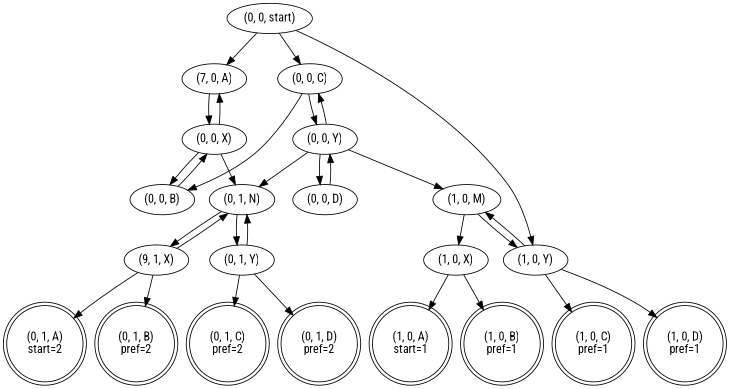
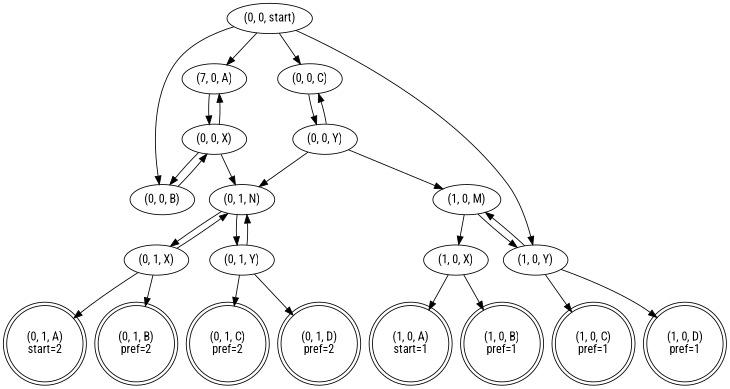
  digraph {
    fontname="Roboto Condensed"
    node [fontname="Roboto Condensed"]
    edge [fontname="Roboto Condensed"]
    n1 [label="(0, 0, start)"]
    n2 [label="(7, 0, A)"]
    n3 [label="(0, 0, B)"]
    n4 [label="(0, 0, C)"]
    n5 [label="(1, 0, Y)"]
    n6 [label="(0, 0, X)"]
    n7 [label="(0, 0, Y)"]
-   n8 [label="(0, 0, D)"]
    n9 [label="(0, 1, N)"]
    n10 [label="(1, 0, M)"]
-   n11 [label="(9, 1, X)"]
+   n11 [label="(0, 1, X)"]
    n12 [label="(0, 1, Y)"]
    n13 [label="(1, 0, X)"]
    n14 [fillcolor="#FFFFFFFF" label="(0, 1, A)\nstart=2" shape=doublecircle style=filled]
    n15 [fillcolor="#FFFFFFFF" label="(0, 1, B)\npref=2" shape=doublecircle style=filled]
    n16 [fillcolor="#FFFFFFFF" label="(0, 1, C)\npref=2" shape=doublecircle style=filled]
    n17 [fillcolor="#FFFFFFFF" label="(0, 1, D)\npref=2" shape=doublecircle style=filled]
    n18 [fillcolor="#FFFFFFFF" label="(1, 0, A)\nstart=1" shape=doublecircle style=filled]
    n19 [fillcolor="#FFFFFFFF" label="(1, 0, B)\npref=1" shape=doublecircle style=filled]
    n20 [fillcolor="#FFFFFFFF" label="(1, 0, C)\npref=1" shape=doublecircle style=filled]
    n21 [fillcolor="#FFFFFFFF" label="(1, 0, D)\npref=1" shape=doublecircle style=filled]
    n1 -> n2
-   n4 -> n3
+   n1 -> n3
    n1 -> n4
    n1 -> n5
    n2 -> n6
    n3 -> n6
    n4 -> n7
    n5 -> n10
    n5 -> n20
    n5 -> n21
    n6 -> n2
    n6 -> n3
    n6 -> n9
    n7 -> n4
-   n7 -> n8
    n7 -> n9
    n7 -> n10
-   n8 -> n7
    n9 -> n11
    n9 -> n12
    n10 -> n5
    n10 -> n13
    n11 -> n9
    n11 -> n14
    n11 -> n15
    n12 -> n9
    n12 -> n16
    n12 -> n17
    n13 -> n18
    n13 -> n19
  }
